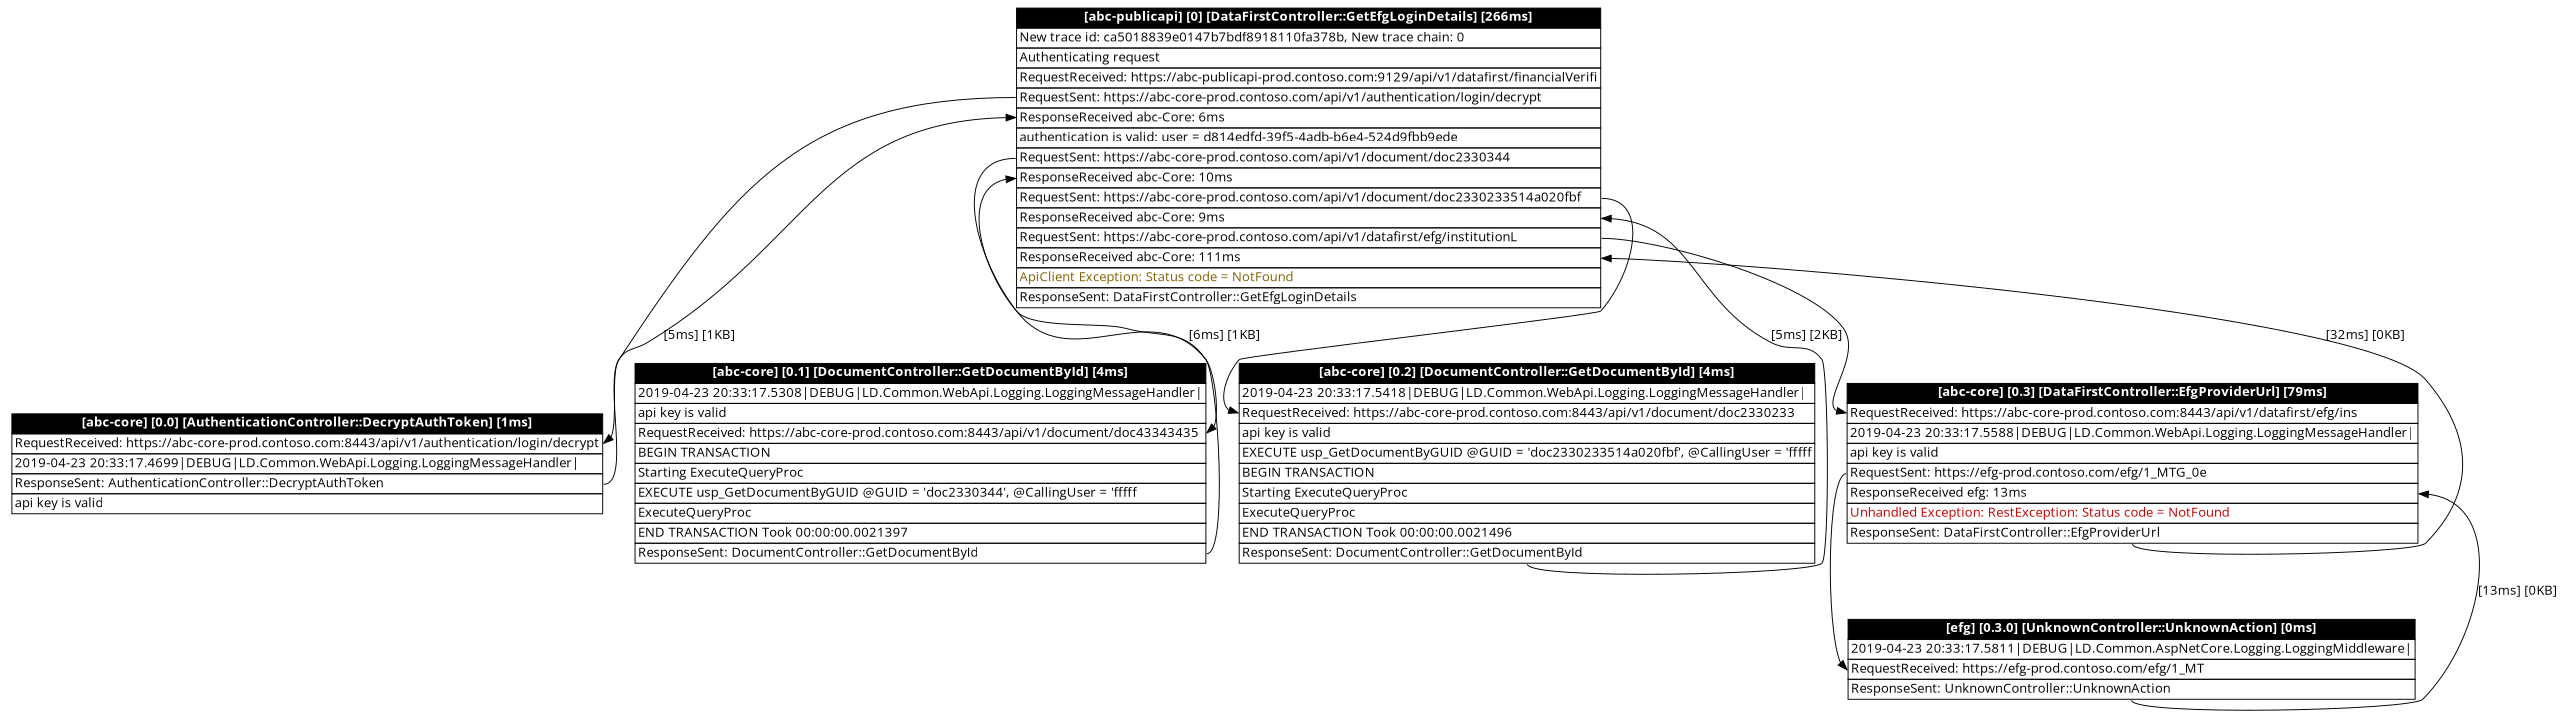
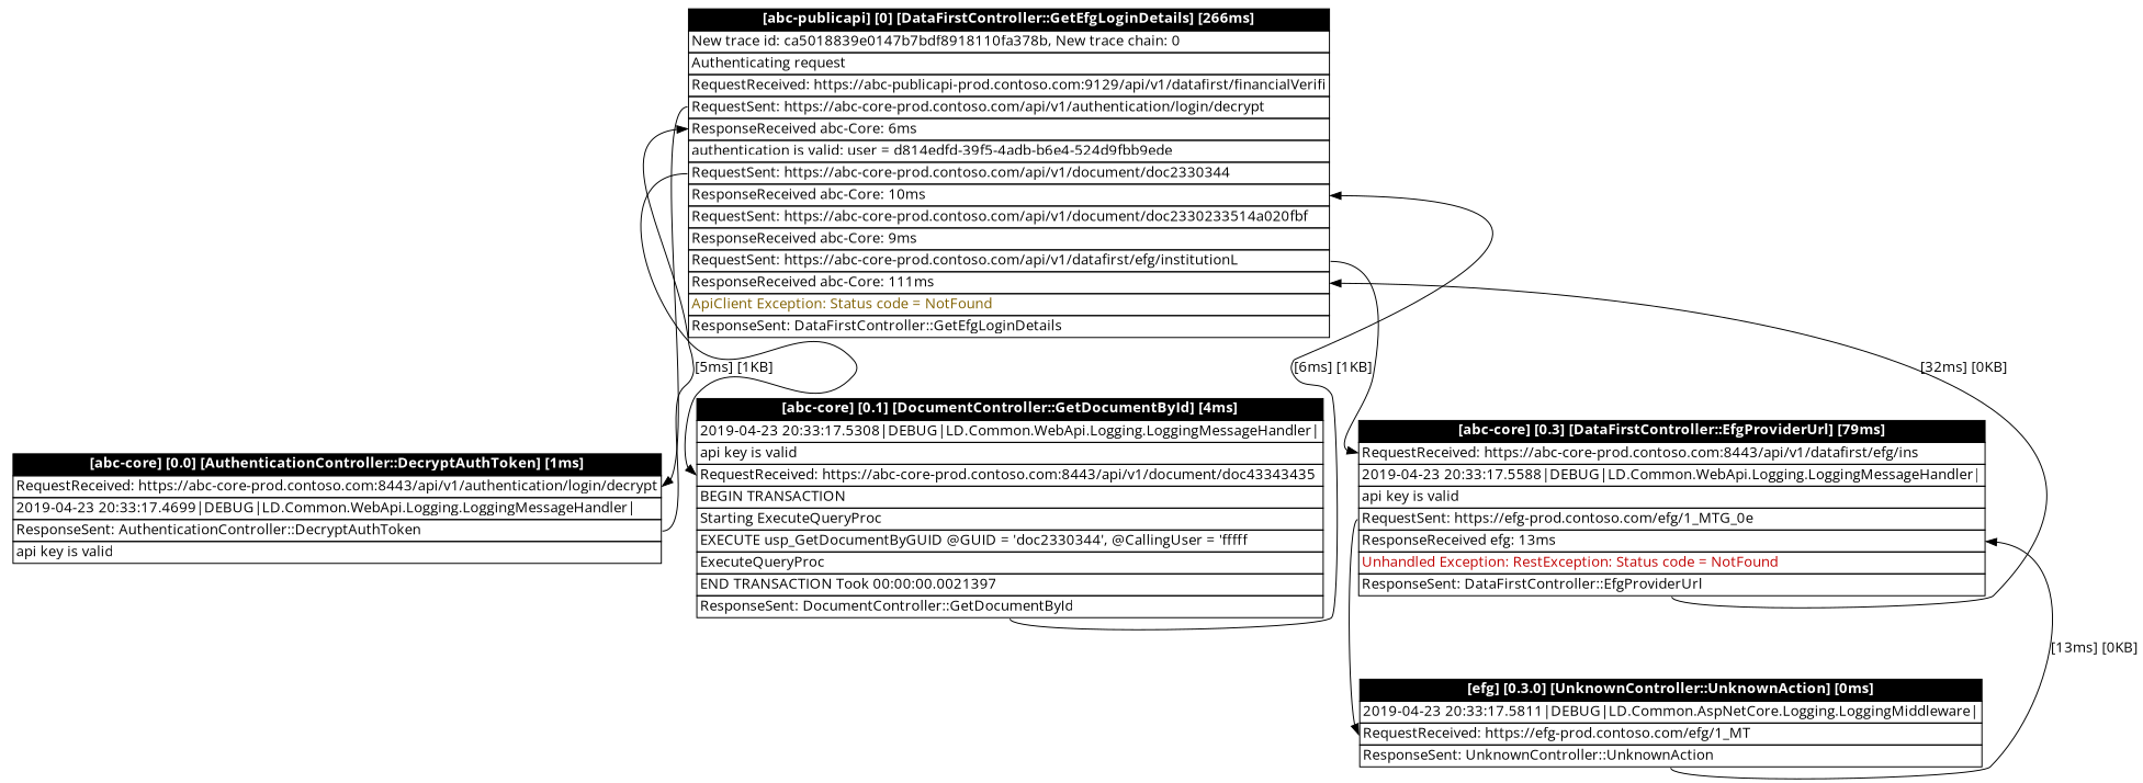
  digraph {
    compound=true
    rankdir=TB
    fontname="Open Sans"
    node [fillcolor=white fontname="Open Sans" penwidth=1 shape=none style=filled]
    edge [fontname="Open Sans"]
    n1 [label=<<TABLE CELLBORDER="1" BORDER="0" CELLSPACING="0"><TR><TD bgcolor="black" align="center"><font color="white"><B>[abc-publicapi] [0] [DataFirstController::GetEfgLoginDetails] [266ms]</B></font></TD></TR><TR><TD PORT="a17565b89dd624fdab86ebad6ae914b1a" ALIGN="LEFT">New trace id: ca5018839e0147b7bdf8918110fa378b, New trace chain: 0</TD></TR><TR><TD PORT="acaeecdf24ab842ac8218064f939acb4a" ALIGN="LEFT">Authenticating request</TD></TR><TR><TD PORT="a87e36a4192fd4364b03511f34d4669f5" ALIGN="LEFT">RequestReceived: https://abc-publicapi-prod.contoso.com:9129/api/v1/datafirst/financialVerifi</TD></TR><TR><TD PORT="afefa9458e8a1475da42b8f31fb7d5d79" ALIGN="LEFT">RequestSent: https://abc-core-prod.contoso.com/api/v1/authentication/login/decrypt</TD></TR><TR><TD PORT="ae90f68b078924a5d9ae1341e9a32a795" ALIGN="LEFT">ResponseReceived abc-Core: 6ms</TD></TR><TR><TD PORT="a3773f4aabaa542f2bf8407fec374e096" ALIGN="LEFT">authentication is valid: user = d814edfd-39f5-4adb-b6e4-524d9fbb9ede</TD></TR><TR><TD PORT="a9027fd1f22994e4782c7899d552c2514" ALIGN="LEFT">RequestSent: https://abc-core-prod.contoso.com/api/v1/document/doc2330344</TD></TR><TR><TD PORT="a82e3a9e2e7b5479d8949ceed70853bfa" ALIGN="LEFT">ResponseReceived abc-Core: 10ms</TD></TR><TR><TD PORT="abce10e3ce0dc4473bc3fa57428868b92" ALIGN="LEFT">RequestSent: https://abc-core-prod.contoso.com/api/v1/document/doc2330233514a020fbf</TD></TR><TR><TD PORT="a16fa2e0854f94e7b9eace0fab7734d50" ALIGN="LEFT">ResponseReceived abc-Core: 9ms</TD></TR><TR><TD PORT="a444e44c40ea241fdb8faedfb5086be93" ALIGN="LEFT">RequestSent: https://abc-core-prod.contoso.com/api/v1/datafirst/efg/institutionL</TD></TR><TR><TD PORT="a4c1f73e4885d4774a5efa2698e55c20a" ALIGN="LEFT">ResponseReceived abc-Core: 111ms</TD></TR><TR><TD PORT="ac7d7e79faaaa48b6bf6762179751a792" ALIGN="LEFT"><font color="#806000">ApiClient Exception: Status code = NotFound</font></TD></TR><TR><TD PORT="a79a9f55af1414894895e0272583fb0ad" ALIGN="LEFT">ResponseSent: DataFirstController::GetEfgLoginDetails</TD></TR></TABLE>>]
    n2 [label=<<TABLE CELLBORDER="1" BORDER="0" CELLSPACING="0"><TR><TD bgcolor="black" align="center"><font color="white"><B>[abc-core] [0.0] [AuthenticationController::DecryptAuthToken] [1ms]</B></font></TD></TR><TR><TD PORT="af523e143c03a48cf8a6901d2bd7f1589" ALIGN="LEFT">RequestReceived: https://abc-core-prod.contoso.com:8443/api/v1/authentication/login/decrypt</TD></TR><TR><TD PORT="a8dc83ce26cce4c98be470a93c8de0964" ALIGN="LEFT">2019-04-23 20:33:17.4699|DEBUG|LD.Common.WebApi.Logging.LoggingMessageHandler|</TD></TR><TR><TD PORT="abb6410912c554e36832daf9cb43c027c" ALIGN="LEFT">ResponseSent: AuthenticationController::DecryptAuthToken</TD></TR><TR><TD PORT="ae53ecfd30a114324a3ace0d0c791896a" ALIGN="LEFT">api key is valid</TD></TR></TABLE>>]
    n3 [label=<<TABLE CELLBORDER="1" BORDER="0" CELLSPACING="0"><TR><TD bgcolor="black" align="center"><font color="white"><B>[abc-core] [0.1] [DocumentController::GetDocumentById] [4ms]</B></font></TD></TR><TR><TD PORT="a0ace7da7ec024b1e80c9d59f7506019a" ALIGN="LEFT">2019-04-23 20:33:17.5308|DEBUG|LD.Common.WebApi.Logging.LoggingMessageHandler|</TD></TR><TR><TD PORT="ae9e83577e1a74fc29deaa1bee024b1c9" ALIGN="LEFT">api key is valid</TD></TR><TR><TD PORT="a33b1a066e04e41f8b4c3c63c464422c2" ALIGN="LEFT">RequestReceived: https://abc-core-prod.contoso.com:8443/api/v1/document/doc43343435</TD></TR><TR><TD PORT="a925ce2fbffde4faf9c1df252d7bf93bb" ALIGN="LEFT">BEGIN TRANSACTION</TD></TR><TR><TD PORT="aa6b8890f53fe448a83e9f862bd8204ae" ALIGN="LEFT">Starting ExecuteQueryProc</TD></TR><TR><TD PORT="a0154c6476d624e24aed29b8e8a4af3ce" ALIGN="LEFT">EXECUTE usp_GetDocumentByGUID @GUID = &#39;doc2330344&#39;, @CallingUser = &#39;fffff</TD></TR><TR><TD PORT="a2add3bb60d1c4e92ad661c9cfc1bdc11" ALIGN="LEFT">ExecuteQueryProc</TD></TR><TR><TD PORT="aaa2db9af167f4e739c38117d00bdf256" ALIGN="LEFT">END TRANSACTION Took 00:00:00.0021397</TD></TR><TR><TD PORT="aef733a6789ed426ba990971a6d91bb56" ALIGN="LEFT">ResponseSent: DocumentController::GetDocumentById</TD></TR></TABLE>>]
-   n4 [label=<<TABLE CELLBORDER="1" BORDER="0" CELLSPACING="0"><TR><TD bgcolor="black" align="center"><font color="white"><B>[abc-core] [0.2] [DocumentController::GetDocumentById] [4ms]</B></font></TD></TR><TR><TD PORT="a22bdd753a6494e4cbd6bf3916b3c4958" ALIGN="LEFT">2019-04-23 20:33:17.5418|DEBUG|LD.Common.WebApi.Logging.LoggingMessageHandler|</TD></TR><TR><TD PORT="a9518d0809da44ad4a18db0bb7b789153" ALIGN="LEFT">RequestReceived: https://abc-core-prod.contoso.com:8443/api/v1/document/doc2330233</TD></TR><TR><TD PORT="ad6b198939cb745d1ab1357b5e758b05a" ALIGN="LEFT">api key is valid</TD></TR><TR><TD PORT="a2830339ea4f743fd93b76d4a404d4ca3" ALIGN="LEFT">EXECUTE usp_GetDocumentByGUID @GUID = &#39;doc2330233514a020fbf&#39;, @CallingUser = &#39;fffff</TD></TR><TR><TD PORT="a46efbda385674f67a5827600b02eff4e" ALIGN="LEFT">BEGIN TRANSACTION</TD></TR><TR><TD PORT="a2c9bd5de395f4b65b1e11c26b2685543" ALIGN="LEFT">Starting ExecuteQueryProc</TD></TR><TR><TD PORT="ad085c1d528004fe19fc9f3fceefd0145" ALIGN="LEFT">ExecuteQueryProc</TD></TR><TR><TD PORT="a81d21f3279b9433a8e3886f06472f18e" ALIGN="LEFT">END TRANSACTION Took 00:00:00.0021496</TD></TR><TR><TD PORT="a400c27802fc24e3191173ace633d5bd8" ALIGN="LEFT">ResponseSent: DocumentController::GetDocumentById</TD></TR></TABLE>>]
    n5 [label=<<TABLE CELLBORDER="1" BORDER="0" CELLSPACING="0"><TR><TD bgcolor="black" align="center"><font color="white"><B>[abc-core] [0.3] [DataFirstController::EfgProviderUrl] [79ms]</B></font></TD></TR><TR><TD PORT="ad2db6dd4fcfd4d94b3f513390f715060" ALIGN="LEFT">RequestReceived: https://abc-core-prod.contoso.com:8443/api/v1/datafirst/efg/ins</TD></TR><TR><TD PORT="a6905945c8c014cd3a97d3dcd635b1def" ALIGN="LEFT">2019-04-23 20:33:17.5588|DEBUG|LD.Common.WebApi.Logging.LoggingMessageHandler|</TD></TR><TR><TD PORT="a4378c2591a08408688f6e5f37ff20050" ALIGN="LEFT">api key is valid</TD></TR><TR><TD PORT="afff848ef6e194402b165c7b0468677d5" ALIGN="LEFT">RequestSent: https://efg-prod.contoso.com/efg/1_MTG_0e</TD></TR><TR><TD PORT="a7530650e6c2e43ea80e8f70185a32f24" ALIGN="LEFT">ResponseReceived efg: 13ms</TD></TR><TR><TD PORT="a5c23e264695243b195560c45b1e28309" ALIGN="LEFT"><font color="#c00000">Unhandled Exception: RestException: Status code = NotFound</font></TD></TR><TR><TD PORT="a00c8301746474299a0520e0b15517bfc" ALIGN="LEFT">ResponseSent: DataFirstController::EfgProviderUrl</TD></TR></TABLE>>]
    n6 [label=<<TABLE CELLBORDER="1" BORDER="0" CELLSPACING="0"><TR><TD bgcolor="black" align="center"><font color="white"><B>[efg] [0.3.0] [UnknownController::UnknownAction] [0ms]</B></font></TD></TR><TR><TD PORT="afac22228857340a1b644714e2e7e1302" ALIGN="LEFT">2019-04-23 20:33:17.5811|DEBUG|LD.Common.AspNetCore.Logging.LoggingMiddleware|</TD></TR><TR><TD PORT="a8def11ce1c83435aa7a16c775f7d2a9c" ALIGN="LEFT">RequestReceived: https://efg-prod.contoso.com/efg/1_MT</TD></TR><TR><TD PORT="a2691805551e74168856d81eff80d2e46" ALIGN="LEFT">ResponseSent: UnknownController::UnknownAction</TD></TR></TABLE>>]
    n1 -> n2 [headport=af523e143c03a48cf8a6901d2bd7f1589 tailport=afefa9458e8a1475da42b8f31fb7d5d79]
    n1 -> n3 [headport=a33b1a066e04e41f8b4c3c63c464422c2 tailport=a9027fd1f22994e4782c7899d552c2514]
-   n1 -> n4 [headport=a9518d0809da44ad4a18db0bb7b789153 tailport=abce10e3ce0dc4473bc3fa57428868b92]
    n1 -> n5 [headport=ad2db6dd4fcfd4d94b3f513390f715060 tailport=a444e44c40ea241fdb8faedfb5086be93]
    n2 -> n1 [headport=ae90f68b078924a5d9ae1341e9a32a795 label="[5ms] [1KB]" tailport=abb6410912c554e36832daf9cb43c027c]
    n3 -> n1 [headport=a82e3a9e2e7b5479d8949ceed70853bfa label="[6ms] [1KB]" tailport=aef733a6789ed426ba990971a6d91bb56]
-   n4 -> n1 [headport=a16fa2e0854f94e7b9eace0fab7734d50 label="[5ms] [2KB]" tailport=a400c27802fc24e3191173ace633d5bd8]
    n5 -> n1 [headport=a4c1f73e4885d4774a5efa2698e55c20a label="[32ms] [0KB]" tailport=a00c8301746474299a0520e0b15517bfc]
    n5 -> n6 [headport=a8def11ce1c83435aa7a16c775f7d2a9c tailport=afff848ef6e194402b165c7b0468677d5]
    n6 -> n5 [headport=a7530650e6c2e43ea80e8f70185a32f24 label="[13ms] [0KB]" tailport=a2691805551e74168856d81eff80d2e46]
  }
